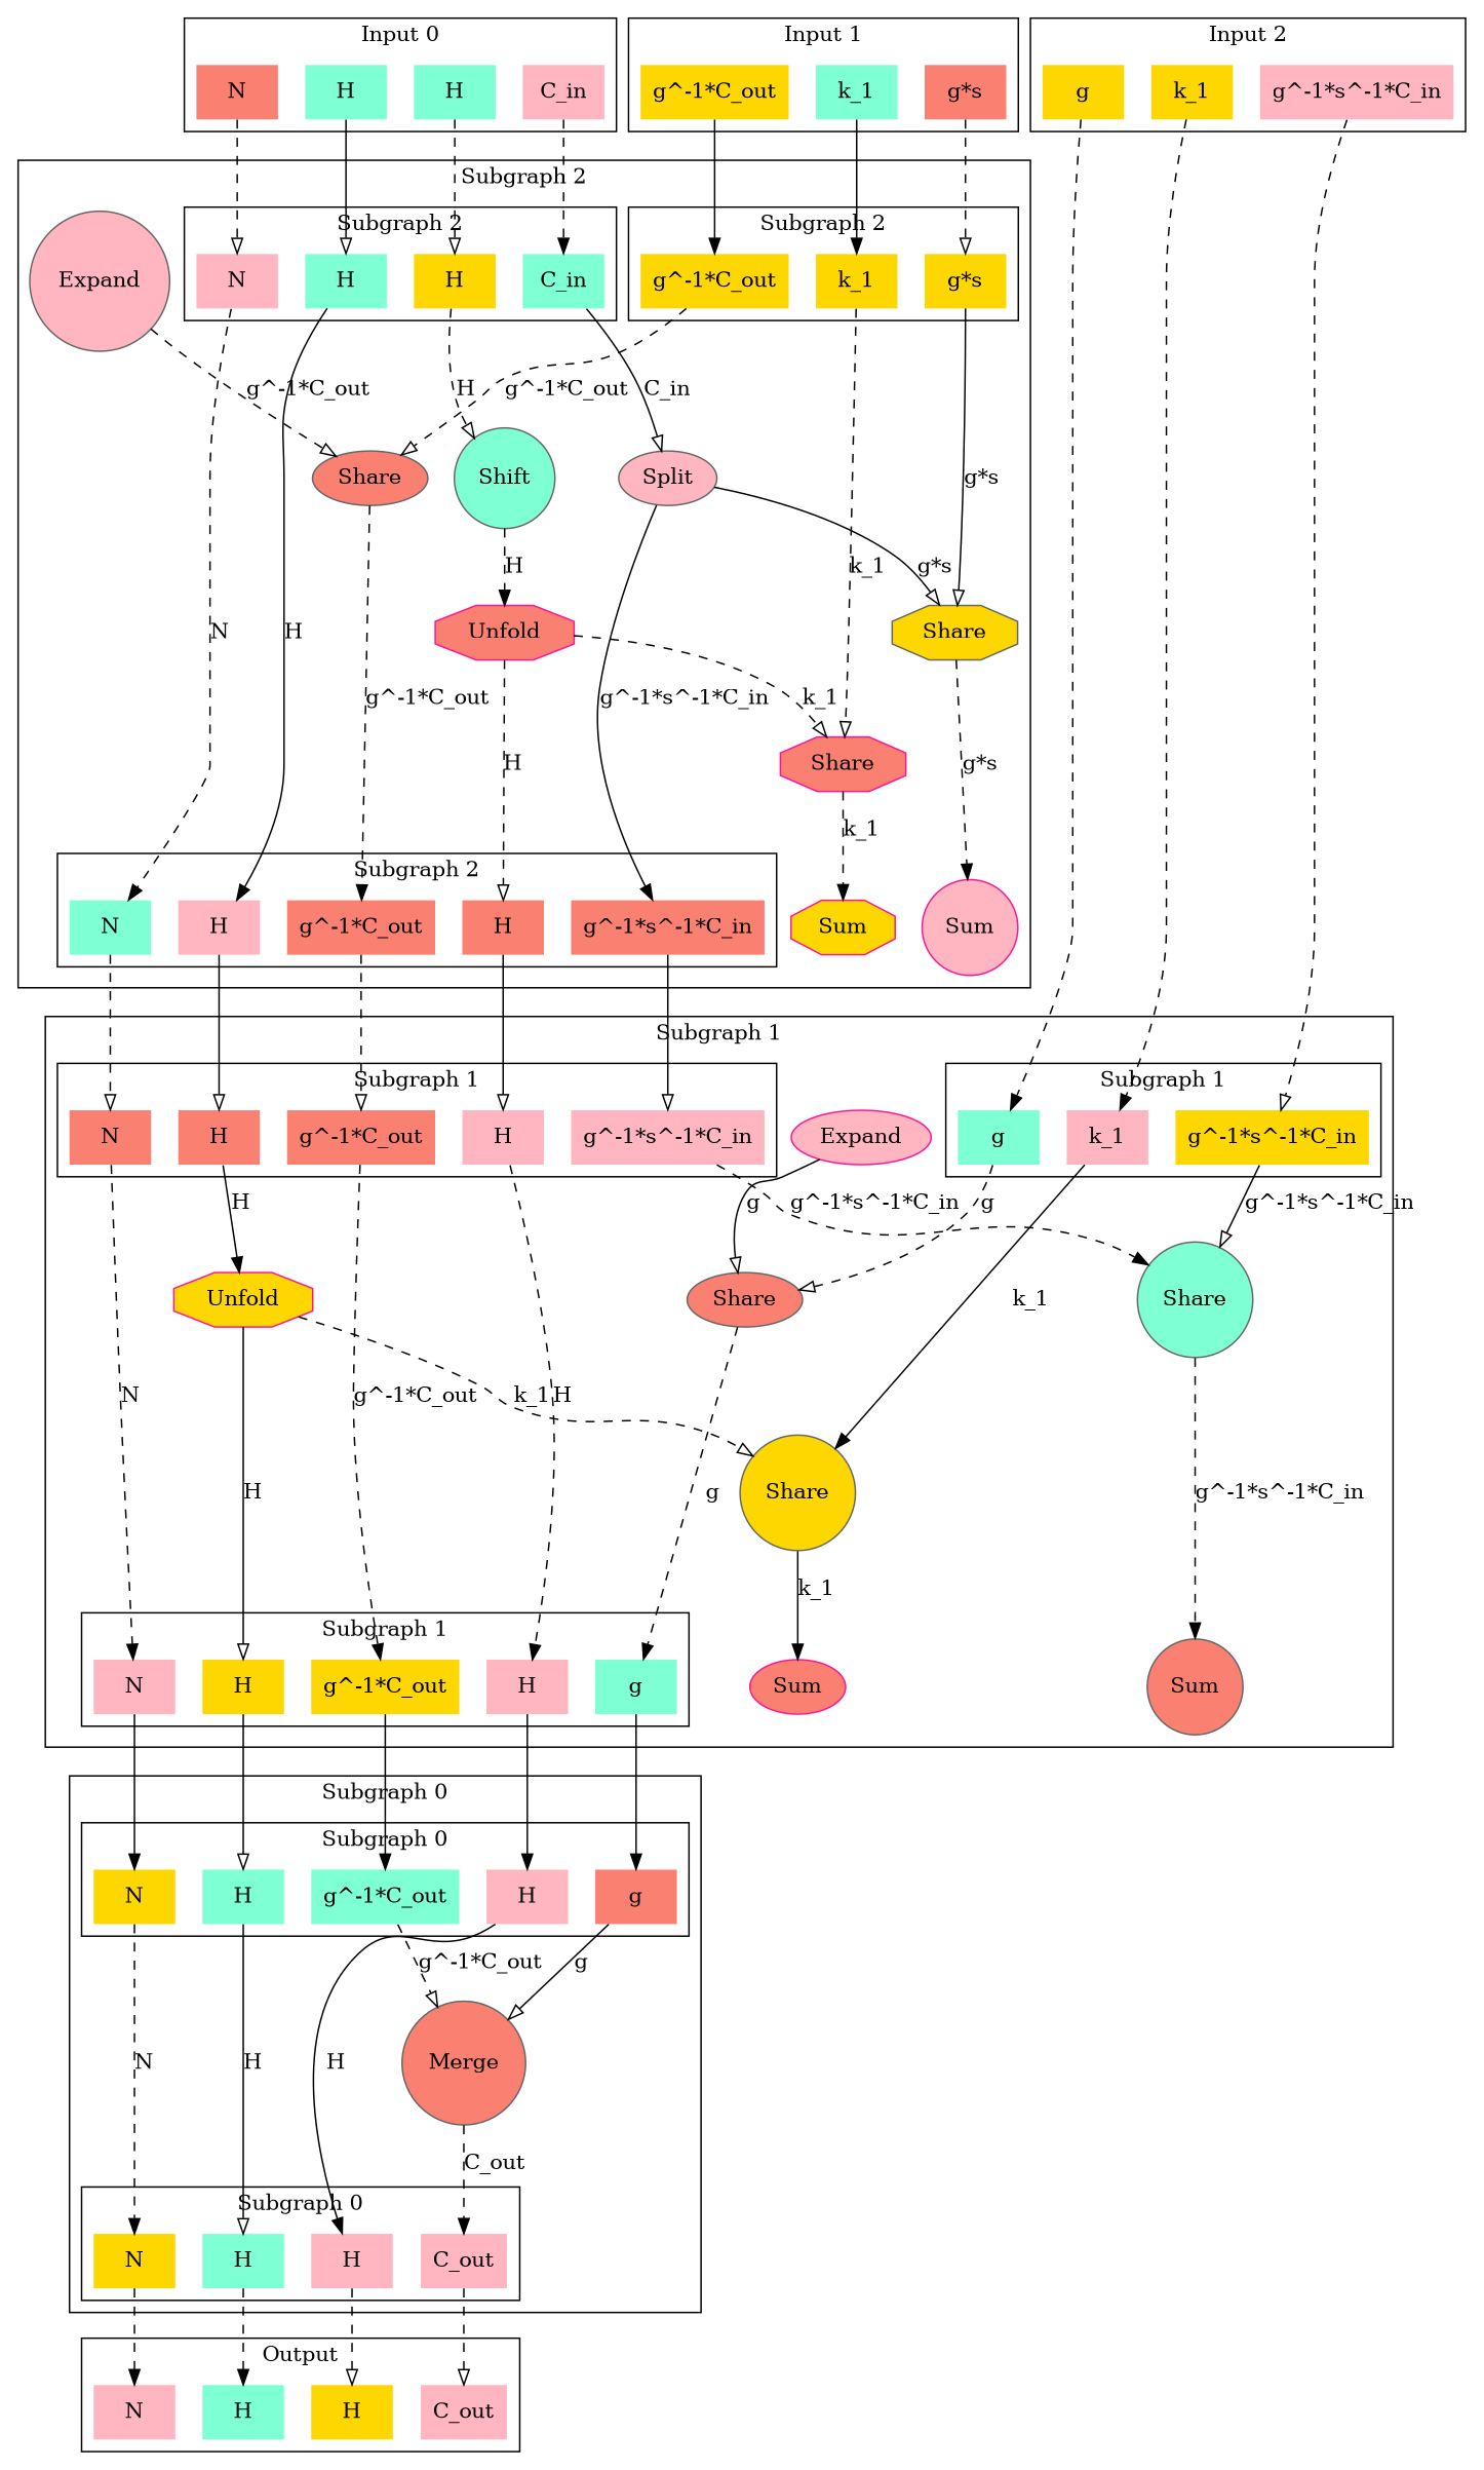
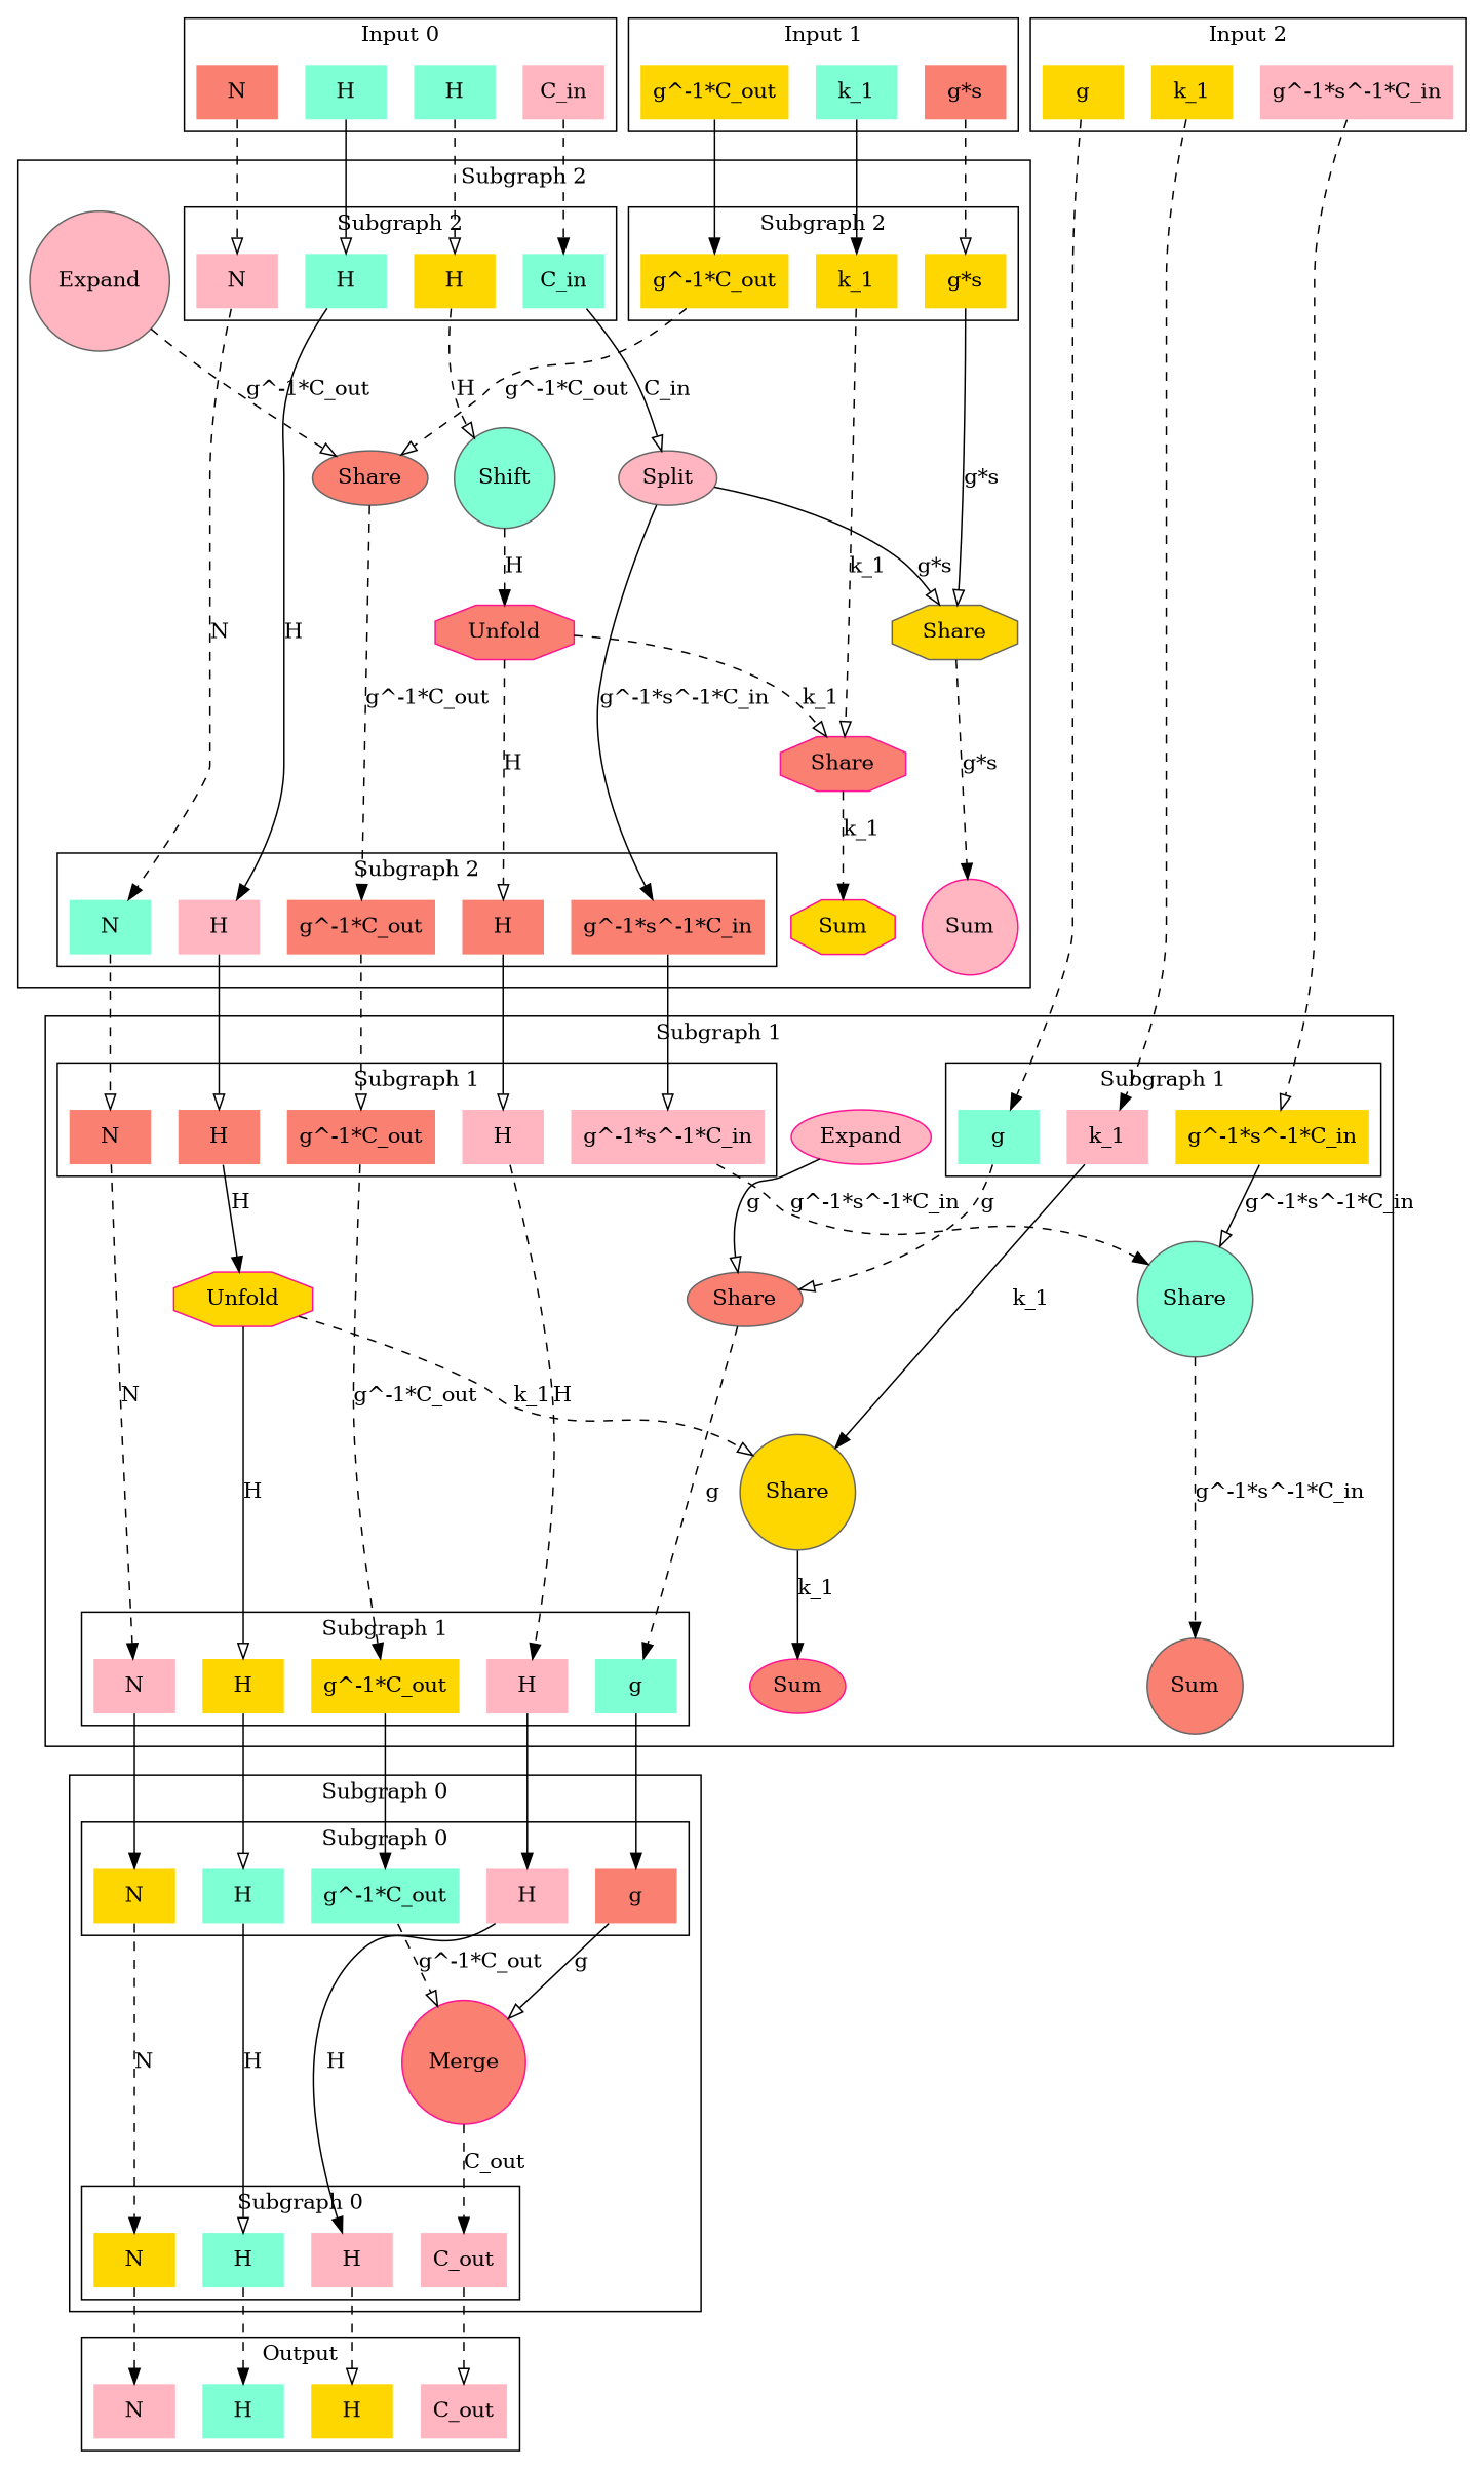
  digraph {
    newrank=true
    node [shape=none style=filled fillcolor=lightpink color=gray40]
    edge [style=dashed arrowhead=onormal]
    n1 [label=N fillcolor=salmon]
    n2 [label=C_in color=deeppink]
    n3 [label=H fillcolor=aquamarine]
    n4 [label=H fillcolor=aquamarine color=deeppink]
    n5 [label="g*s" fillcolor=salmon]
    n6 [label=k_1 fillcolor=aquamarine]
    n7 [label="g^-1*C_out" fillcolor=gold]
    n8 [label="g^-1*s^-1*C_in" color=deeppink]
    n9 [label=k_1 fillcolor=gold color=deeppink]
    n10 [label=g fillcolor=gold]
    n11 [label=N fillcolor=gold color=deeppink]
    n12 [label=C_out]
    n13 [label=H color=deeppink]
    n14 [label=H fillcolor=aquamarine]
    n15 [label=N fillcolor=gold]
    n16 [label=H color=deeppink]
    n17 [label=H fillcolor=aquamarine color=deeppink]
    n18 [label="g^-1*C_out" fillcolor=aquamarine color=deeppink]
    n19 [label=g fillcolor=salmon]
-   n20 [label=Merge fillcolor=salmon shape=circle]
+   n20 [label=Merge fillcolor=salmon color=deeppink shape=circle]
    n21 [label=Sum shape=circle fillcolor=salmon]
    n22 [label=Sum shape=ellipse fillcolor=salmon color=deeppink]
    n23 [label=N]
    n24 [label=H color=deeppink]
    n25 [label=H fillcolor=gold]
    n26 [label="g^-1*C_out" fillcolor=gold color=deeppink]
    n27 [label=g fillcolor=aquamarine color=deeppink]
    n28 [label=N fillcolor=salmon]
    n29 [label="g^-1*s^-1*C_in"]
    n30 [label=H color=deeppink]
    n31 [label=H fillcolor=salmon color=deeppink]
    n32 [label="g^-1*C_out" fillcolor=salmon color=deeppink]
    n33 [label="g^-1*s^-1*C_in" fillcolor=gold]
    n34 [label=k_1]
    n35 [label=g fillcolor=aquamarine color=deeppink]
    n36 [label=Share fillcolor=aquamarine shape=circle]
    n37 [label=Unfold fillcolor=gold color=deeppink shape=octagon]
    n38 [label=Share fillcolor=gold shape=circle]
    n39 [label=Share fillcolor=salmon shape=ellipse]
    n40 [label=Expand color=deeppink shape=ellipse]
    n41 [label=Sum shape=circle color=deeppink]
    n42 [label=Sum shape=octagon fillcolor=gold color=deeppink]
    n43 [label=N fillcolor=aquamarine]
    n44 [label="g^-1*s^-1*C_in" fillcolor=salmon color=deeppink]
    n45 [label=H fillcolor=salmon]
    n46 [label=H]
    n47 [label="g^-1*C_out" fillcolor=salmon color=deeppink]
    n48 [label=N color=deeppink]
    n49 [label=C_in fillcolor=aquamarine color=deeppink]
    n50 [label=H fillcolor=gold color=deeppink]
    n51 [label=H fillcolor=aquamarine]
    n52 [label="g*s" fillcolor=gold]
    n53 [label=k_1 fillcolor=gold]
    n54 [label="g^-1*C_out" fillcolor=gold]
    n55 [label=Split shape=ellipse]
    n56 [label=Shift fillcolor=aquamarine shape=circle]
    n57 [label=Share fillcolor=gold shape=octagon]
    n58 [label=Share fillcolor=salmon color=deeppink shape=octagon]
    n59 [label=Share fillcolor=salmon shape=ellipse]
    n60 [label=Unfold fillcolor=salmon color=deeppink shape=octagon]
    n61 [label=Expand shape=circle]
    n62 [label=N color=deeppink]
    n63 [label=C_out]
    n64 [label=H fillcolor=gold]
    n65 [label=H fillcolor=aquamarine]
    subgraph sub_1 {
      rank=same
      n1
      n2
      n3
      n4
      n5
      n6
      n7
      n8
      n9
      n10
    }
    subgraph cluster_2 {
      label="Subgraph 0"
      n20
      subgraph sub_3 {
        label="Subgraph 0"
        rank=same
        n11
        n12
        n13
        n14
      }
      subgraph sub_4 {
        label="Subgraph 0"
        rank=same
        n15
        n16
        n17
        n18
        n19
      }
      subgraph cluster_5 {
        n11
        n12
        n13
        n14
      }
      subgraph cluster_6 {
        n15
        n16
        n17
        n18
        n19
      }
    }
    subgraph cluster_7 {
      label="Subgraph 1"
      n36
      n37
      n38
      n39
      n40
      subgraph sub_8 {
        label="Subgraph 1"
        rank=same
        n21
        n22
        n23
        n24
        n25
        n26
        n27
      }
      subgraph sub_9 {
        label="Subgraph 1"
        rank=same
        n28
        n29
        n30
        n31
        n32
        n33
        n34
        n35
      }
      subgraph cluster_10 {
        n23
        n24
        n25
        n26
        n27
      }
      subgraph cluster_11 {
        n28
        n29
        n30
        n31
        n32
      }
      subgraph cluster_12 {
        n33
        n34
        n35
      }
    }
    subgraph cluster_13 {
      label="Subgraph 2"
      n55
      n56
      n57
      n58
      n59
      n60
      n61
      subgraph sub_14 {
        label="Subgraph 2"
        rank=same
        n41
        n42
        n43
        n44
        n45
        n46
        n47
      }
      subgraph sub_15 {
        label="Subgraph 2"
        rank=same
        n48
        n49
        n50
        n51
        n52
        n53
        n54
      }
      subgraph cluster_16 {
        n43
        n44
        n45
        n46
        n47
      }
      subgraph cluster_17 {
        n48
        n49
        n50
        n51
      }
      subgraph cluster_18 {
        n52
        n53
        n54
      }
    }
    subgraph cluster_19 {
      label="Input 0"
      n1
      n2
      n3
      n4
    }
    subgraph cluster_20 {
      label="Input 1"
      n5
      n6
      n7
    }
    subgraph cluster_21 {
      label="Input 2"
      n8
      n9
      n10
    }
    subgraph cluster_22 {
      label=Output
      n62
      n63
      n64
      n65
    }
    n1 -> n48
    n2 -> n49 [arrowhead=normal]
    n3 -> n50
    n4 -> n51 [style=solid]
    n5 -> n52
    n6 -> n53 [style=solid arrowhead=normal]
    n7 -> n54 [style=solid arrowhead=normal]
    n8 -> n33
    n9 -> n34 [arrowhead=normal]
    n10 -> n35 [arrowhead=normal]
    n11 -> n62 [arrowhead=normal]
    n12 -> n63
    n13 -> n64
    n14 -> n65 [arrowhead=normal]
    n15 -> n11 [label=N arrowhead=normal]
    n16 -> n13 [label=H style=solid arrowhead=normal]
    n17 -> n14 [label=H style=solid]
    n18 -> n20 [label="g^-1*C_out"]
    n19 -> n20 [label=g style=solid]
    n20 -> n12 [label=C_out arrowhead=normal]
    n23 -> n15 [style=solid arrowhead=normal]
    n24 -> n16 [style=solid arrowhead=normal]
    n25 -> n17 [style=solid]
    n26 -> n18 [style=solid arrowhead=normal]
    n27 -> n19 [style=solid arrowhead=normal]
    n28 -> n23 [label=N arrowhead=normal]
    n29 -> n36 [label="g^-1*s^-1*C_in" arrowhead=normal]
    n30 -> n24 [label=H arrowhead=normal]
    n31 -> n37 [label=H style=solid arrowhead=normal]
    n32 -> n26 [label="g^-1*C_out" arrowhead=normal]
    n33 -> n36 [label="g^-1*s^-1*C_in" style=solid]
    n34 -> n38 [label=k_1 style=solid arrowhead=normal]
    n35 -> n39 [label=g]
    n36 -> n21 [label="g^-1*s^-1*C_in" arrowhead=normal]
    n37 -> n25 [label=H style=solid]
    n37 -> n38 [label=k_1]
    n38 -> n22 [label=k_1 style=solid arrowhead=normal]
    n39 -> n27 [label=g arrowhead=normal]
    n40 -> n39 [label=g style=solid]
    n43 -> n28
    n44 -> n29 [style=solid]
    n45 -> n30 [style=solid]
    n46 -> n31 [style=solid]
    n47 -> n32
    n48 -> n43 [label=N arrowhead=normal]
    n49 -> n55 [label=C_in style=solid]
    n50 -> n56 [label=H]
    n51 -> n46 [label=H style=solid arrowhead=normal]
    n52 -> n57 [label="g*s" style=solid]
    n53 -> n58 [label=k_1]
    n54 -> n59 [label="g^-1*C_out"]
    n55 -> n44 [label="g^-1*s^-1*C_in" style=solid arrowhead=normal]
    n55 -> n57 [label="g*s" style=solid]
    n56 -> n60 [label=H arrowhead=normal]
    n57 -> n41 [label="g*s" arrowhead=normal]
    n58 -> n42 [label=k_1 arrowhead=normal]
    n59 -> n47 [label="g^-1*C_out" arrowhead=normal]
    n60 -> n45 [label=H]
    n60 -> n58 [label=k_1]
    n61 -> n59 [label="g^-1*C_out"]
  }
